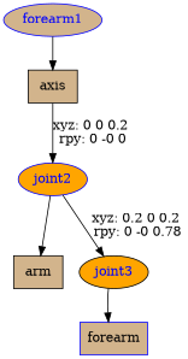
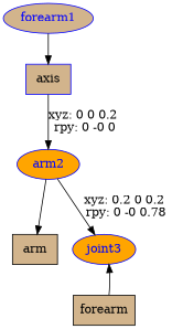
  digraph {
    node [fillcolor=tan shape=ellipse style=filled]
    n1 [color=blue fontcolor=blue label=forearm1]
-   n2 [label=axis shape=box]
-   joint2 [color=blue fillcolor=orange fontcolor=blue]
+   n2 [label=axis shape=box color=blue]
+   joint2 [color=blue fillcolor=orange fontcolor=blue label=arm2]
    n4 [label=arm shape=box]
-   joint3 [color=black fillcolor=orange fontcolor=blue]
-   n6 [label=forearm shape=box color=blue]
+   joint3 [color=blue fillcolor=orange fontcolor=blue]
+   n6 [label=forearm shape=box]
    n1 -> n2
    n2 -> joint2 [label="xyz: 0 0 0.2 \nrpy: 0 -0 0"]
    joint2 -> n4
    joint2 -> joint3 [label="xyz: 0.2 0 0.2 \nrpy: 0 -0 0.78"]
-   joint3 -> n6
+   n6 -> joint3
  }
